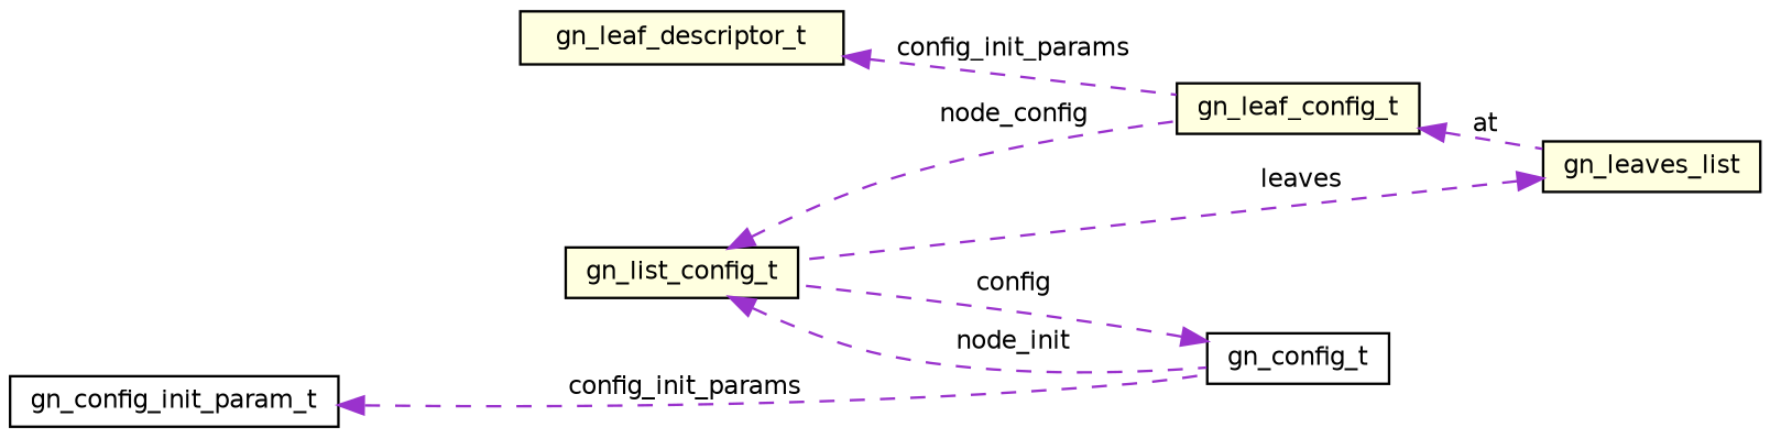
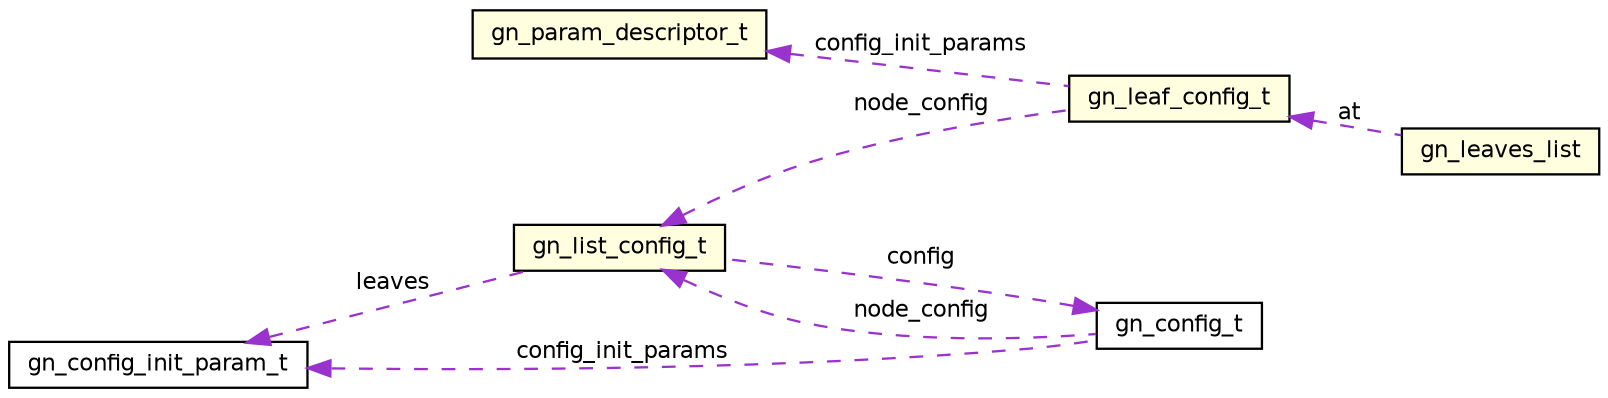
  digraph {
    rankdir=LR
    node [color=black fillcolor=lightyellow fontname=Helvetica fontsize=10 shape=record style=filled]
    edge [color=darkorchid3 dir=back fontname=Helvetica fontsize=10 labelfontname=Helvetica labelfontsize=10 style=dashed]
    n1 [height=0.2 label=gn_list_config_t width=0.4]
    n2 [height=0.2 label=gn_leaf_config_t width=0.4]
    n3 [fillcolor=white height=0.2 label=gn_config_t width=0.4]
    n4 [height=0.2 label=gn_leaves_list width=0.4]
-   n5 [height=0.2 label=gn_leaf_descriptor_t width=0.4]
+   n5 [height=0.2 label=gn_param_descriptor_t width=0.4]
    n6 [fillcolor=white height=0.2 label=gn_config_init_param_t width=0.4]
    n1 -> n2 [label=" node_config"]
-   n1 -> n3 [label=" node_init"]
+   n1 -> n3 [label=" node_config"]
    n2 -> n4 [label=" at"]
    n3 -> n1 [label=" config"]
-   n4 -> n1 [label=" leaves"]
+   n6 -> n1 [label=" leaves"]
    n5 -> n2 [label=" config_init_params"]
    n6 -> n3 [label=" config_init_params"]
  }
